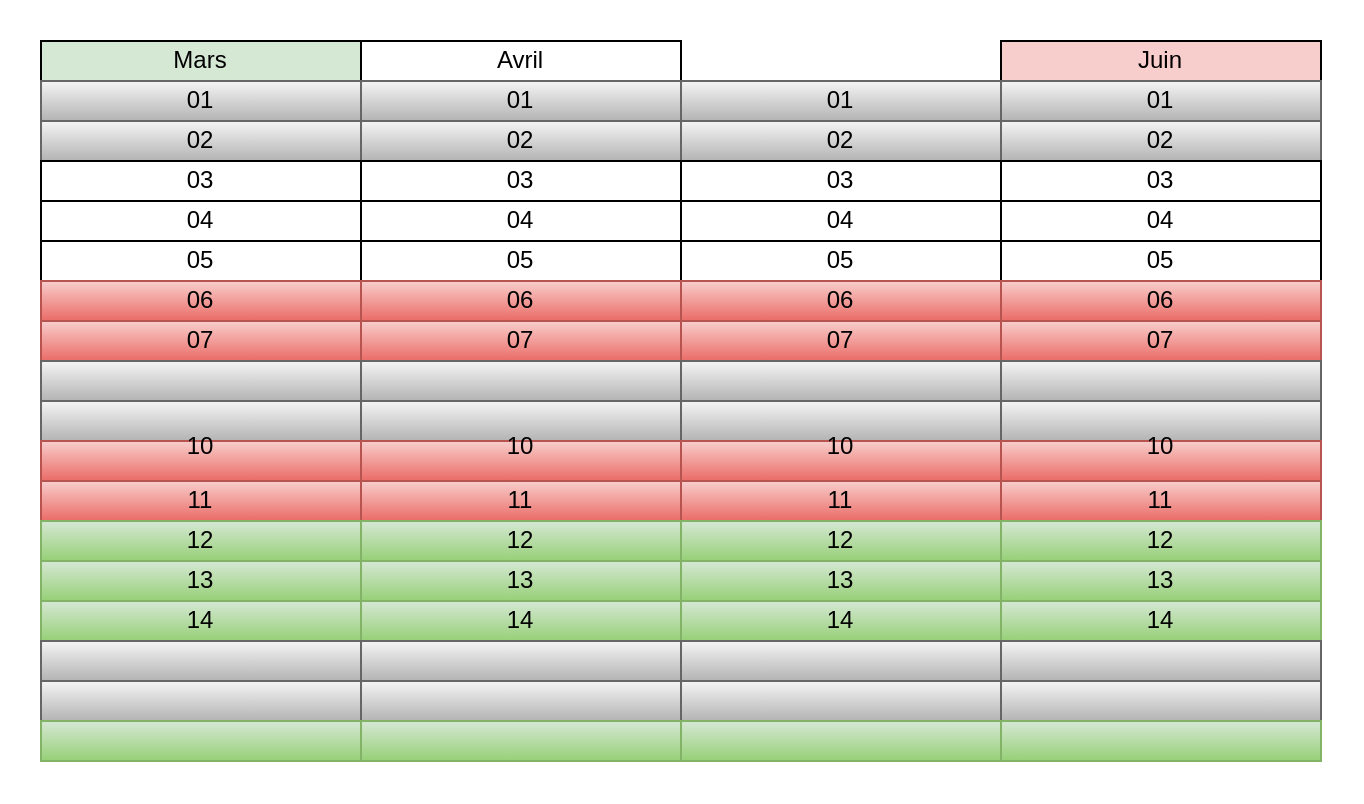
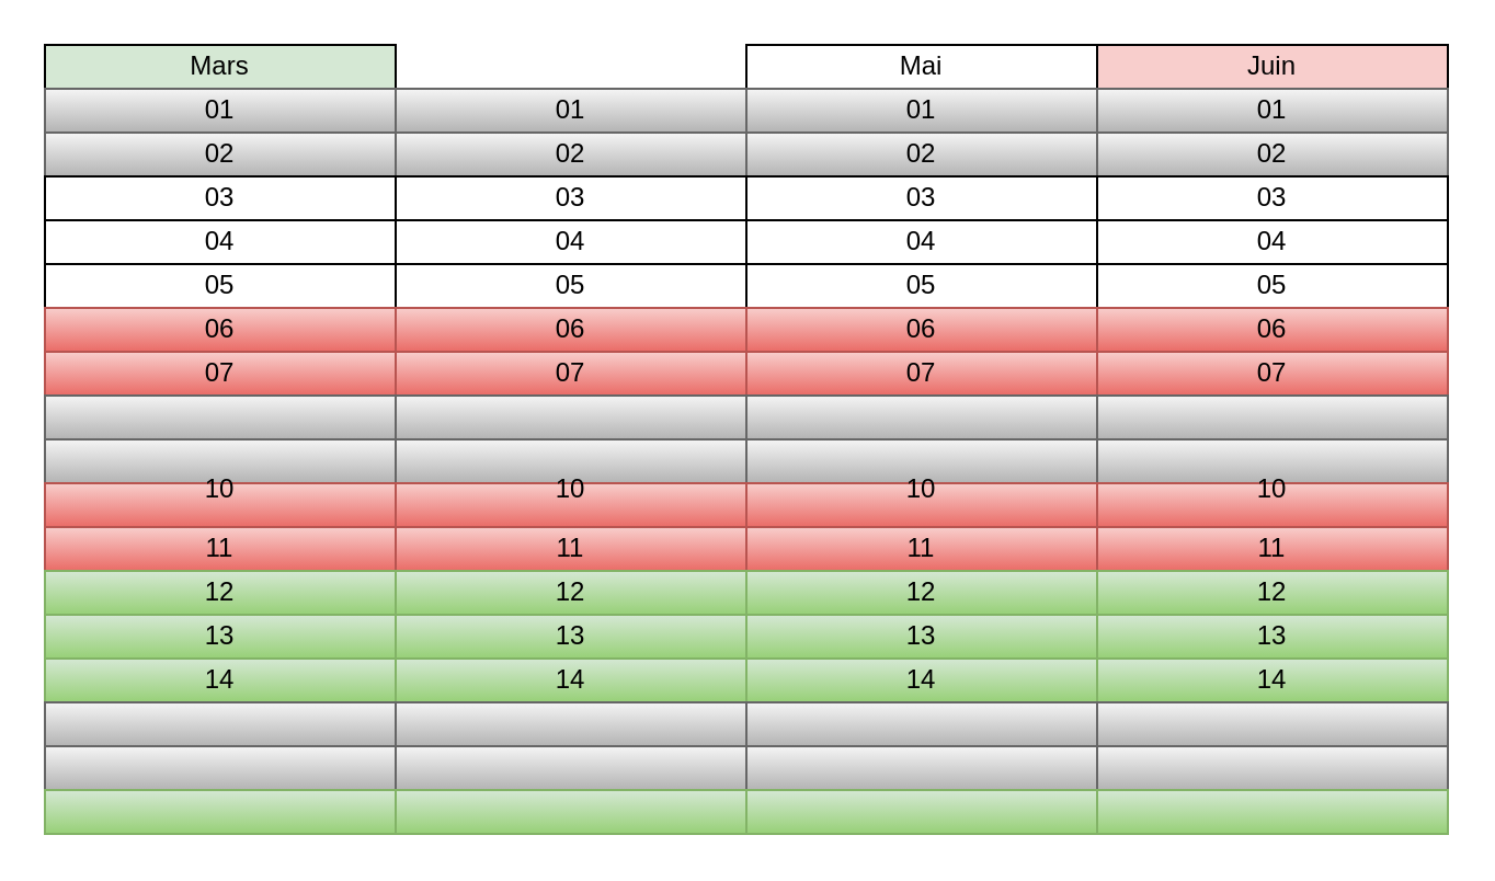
  <mxCell id="0" />
  <mxCell id="1" parent="0" />
  <mxCell id="2" value="Mars" style="rounded=0;whiteSpace=wrap;html=1;fillColor=#d5e8d4;" vertex="1" parent="1"><mxGeometry x="20" y="20" width="160" height="20" as="geometry" /></mxCell>
  <mxCell id="3" value="01" style="rounded=0;whiteSpace=wrap;html=1;fillColor=#f5f5f5;gradientColor=#b3b3b3;strokeColor=#666666;" vertex="1" parent="1"><mxGeometry x="20" y="40" width="160" height="20" as="geometry" /></mxCell>
  <mxCell id="4" value="02" style="rounded=0;whiteSpace=wrap;html=1;fillColor=#f5f5f5;gradientColor=#b3b3b3;strokeColor=#666666;" vertex="1" parent="1"><mxGeometry x="20" y="60" width="160" height="20" as="geometry" /></mxCell>
  <mxCell id="5" value="03" style="rounded=0;whiteSpace=wrap;html=1;" vertex="1" parent="1"><mxGeometry x="20" y="80" width="160" height="20" as="geometry" /></mxCell>
  <mxCell id="6" value="04" style="rounded=0;whiteSpace=wrap;html=1;" vertex="1" parent="1"><mxGeometry x="20" y="100" width="160" height="20" as="geometry" /></mxCell>
  <mxCell id="7" value="05" style="rounded=0;whiteSpace=wrap;html=1;" vertex="1" parent="1"><mxGeometry x="20" y="120" width="160" height="20" as="geometry" /></mxCell>
  <mxCell id="8" value="06" style="rounded=0;whiteSpace=wrap;html=1;fillColor=#f8cecc;gradientColor=#ea6b66;strokeColor=#b85450;" vertex="1" parent="1"><mxGeometry x="20" y="140" width="160" height="20" as="geometry" /></mxCell>
  <mxCell id="9" value="07" style="rounded=0;whiteSpace=wrap;html=1;fillColor=#f8cecc;gradientColor=#ea6b66;strokeColor=#b85450;" vertex="1" parent="1"><mxGeometry x="20" y="160" width="160" height="20" as="geometry" /></mxCell>
  <mxCell id="10" value="" style="rounded=0;whiteSpace=wrap;html=1;fillColor=#f5f5f5;gradientColor=#b3b3b3;strokeColor=#666666;" vertex="1" parent="1"><mxGeometry x="20" y="180" width="160" height="20" as="geometry" /></mxCell>
  <mxCell id="11" value="" style="rounded=0;whiteSpace=wrap;html=1;fillColor=#f5f5f5;gradientColor=#b3b3b3;strokeColor=#666666;" vertex="1" parent="1"><mxGeometry x="20" y="200" width="160" height="20" as="geometry" /></mxCell>
  <mxCell id="12" value="10&lt;div&gt;&lt;br&gt;&lt;/div&gt;" style="rounded=0;whiteSpace=wrap;html=1;fillColor=#f8cecc;gradientColor=#ea6b66;strokeColor=#b85450;" vertex="1" parent="1"><mxGeometry x="20" y="220" width="160" height="20" as="geometry" /></mxCell>
  <mxCell id="13" value="11" style="rounded=0;whiteSpace=wrap;html=1;fillColor=#f8cecc;gradientColor=#ea6b66;strokeColor=#b85450;" vertex="1" parent="1"><mxGeometry x="20" y="240" width="160" height="20" as="geometry" /></mxCell>
  <mxCell id="14" value="12" style="rounded=0;whiteSpace=wrap;html=1;fillColor=#d5e8d4;gradientColor=#97d077;strokeColor=#82b366;" vertex="1" parent="1"><mxGeometry x="20" y="260" width="160" height="20" as="geometry" /></mxCell>
  <mxCell id="15" value="13" style="rounded=0;whiteSpace=wrap;html=1;fillColor=#d5e8d4;gradientColor=#97d077;strokeColor=#82b366;" vertex="1" parent="1"><mxGeometry x="20" y="280" width="160" height="20" as="geometry" /></mxCell>
  <mxCell id="16" value="14" style="rounded=0;whiteSpace=wrap;html=1;fillColor=#d5e8d4;gradientColor=#97d077;strokeColor=#82b366;" vertex="1" parent="1"><mxGeometry x="20" y="300" width="160" height="20" as="geometry" /></mxCell>
  <mxCell id="17" value="" style="rounded=0;whiteSpace=wrap;html=1;fillColor=#f5f5f5;gradientColor=#b3b3b3;strokeColor=#666666;" vertex="1" parent="1"><mxGeometry x="20" y="320" width="160" height="20" as="geometry" /></mxCell>
  <mxCell id="18" value="" style="rounded=0;whiteSpace=wrap;html=1;fillColor=#f5f5f5;gradientColor=#b3b3b3;strokeColor=#666666;" vertex="1" parent="1"><mxGeometry x="20" y="340" width="160" height="20" as="geometry" /></mxCell>
  <mxCell id="19" value="" style="rounded=0;whiteSpace=wrap;html=1;fillColor=#d5e8d4;gradientColor=#97d077;strokeColor=#82b366;" vertex="1" parent="1"><mxGeometry x="20" y="360" width="160" height="20" as="geometry" /></mxCell>
- <mxCell id="20" value="Avril" style="rounded=0;whiteSpace=wrap;html=1;" vertex="1" parent="1"><mxGeometry x="180" y="20" width="160" height="20" as="geometry" /></mxCell>
  <mxCell id="21" value="01" style="rounded=0;whiteSpace=wrap;html=1;fillColor=#f5f5f5;gradientColor=#b3b3b3;strokeColor=#666666;" vertex="1" parent="1"><mxGeometry x="180" y="40" width="160" height="20" as="geometry" /></mxCell>
  <mxCell id="22" value="02" style="rounded=0;whiteSpace=wrap;html=1;fillColor=#f5f5f5;gradientColor=#b3b3b3;strokeColor=#666666;" vertex="1" parent="1"><mxGeometry x="180" y="60" width="160" height="20" as="geometry" /></mxCell>
  <mxCell id="23" value="03" style="rounded=0;whiteSpace=wrap;html=1;" vertex="1" parent="1"><mxGeometry x="180" y="80" width="160" height="20" as="geometry" /></mxCell>
  <mxCell id="24" value="04" style="rounded=0;whiteSpace=wrap;html=1;" vertex="1" parent="1"><mxGeometry x="180" y="100" width="160" height="20" as="geometry" /></mxCell>
  <mxCell id="25" value="05" style="rounded=0;whiteSpace=wrap;html=1;" vertex="1" parent="1"><mxGeometry x="180" y="120" width="160" height="20" as="geometry" /></mxCell>
  <mxCell id="26" value="06" style="rounded=0;whiteSpace=wrap;html=1;fillColor=#f8cecc;gradientColor=#ea6b66;strokeColor=#b85450;" vertex="1" parent="1"><mxGeometry x="180" y="140" width="160" height="20" as="geometry" /></mxCell>
  <mxCell id="27" value="07" style="rounded=0;whiteSpace=wrap;html=1;fillColor=#f8cecc;gradientColor=#ea6b66;strokeColor=#b85450;" vertex="1" parent="1"><mxGeometry x="180" y="160" width="160" height="20" as="geometry" /></mxCell>
  <mxCell id="28" value="" style="rounded=0;whiteSpace=wrap;html=1;fillColor=#f5f5f5;gradientColor=#b3b3b3;strokeColor=#666666;" vertex="1" parent="1"><mxGeometry x="180" y="180" width="160" height="20" as="geometry" /></mxCell>
  <mxCell id="29" value="" style="rounded=0;whiteSpace=wrap;html=1;fillColor=#f5f5f5;gradientColor=#b3b3b3;strokeColor=#666666;" vertex="1" parent="1"><mxGeometry x="180" y="200" width="160" height="20" as="geometry" /></mxCell>
  <mxCell id="30" value="10&lt;div&gt;&lt;br&gt;&lt;/div&gt;" style="rounded=0;whiteSpace=wrap;html=1;fillColor=#f8cecc;gradientColor=#ea6b66;strokeColor=#b85450;" vertex="1" parent="1"><mxGeometry x="180" y="220" width="160" height="20" as="geometry" /></mxCell>
  <mxCell id="31" value="11" style="rounded=0;whiteSpace=wrap;html=1;fillColor=#f8cecc;gradientColor=#ea6b66;strokeColor=#b85450;" vertex="1" parent="1"><mxGeometry x="180" y="240" width="160" height="20" as="geometry" /></mxCell>
  <mxCell id="32" value="12" style="rounded=0;whiteSpace=wrap;html=1;fillColor=#d5e8d4;gradientColor=#97d077;strokeColor=#82b366;" vertex="1" parent="1"><mxGeometry x="180" y="260" width="160" height="20" as="geometry" /></mxCell>
  <mxCell id="33" value="13" style="rounded=0;whiteSpace=wrap;html=1;fillColor=#d5e8d4;gradientColor=#97d077;strokeColor=#82b366;" vertex="1" parent="1"><mxGeometry x="180" y="280" width="160" height="20" as="geometry" /></mxCell>
  <mxCell id="34" value="14" style="rounded=0;whiteSpace=wrap;html=1;fillColor=#d5e8d4;gradientColor=#97d077;strokeColor=#82b366;" vertex="1" parent="1"><mxGeometry x="180" y="300" width="160" height="20" as="geometry" /></mxCell>
  <mxCell id="35" value="" style="rounded=0;whiteSpace=wrap;html=1;fillColor=#f5f5f5;gradientColor=#b3b3b3;strokeColor=#666666;" vertex="1" parent="1"><mxGeometry x="180" y="320" width="160" height="20" as="geometry" /></mxCell>
  <mxCell id="36" value="" style="rounded=0;whiteSpace=wrap;html=1;fillColor=#f5f5f5;gradientColor=#b3b3b3;strokeColor=#666666;" vertex="1" parent="1"><mxGeometry x="180" y="340" width="160" height="20" as="geometry" /></mxCell>
  <mxCell id="37" value="" style="rounded=0;whiteSpace=wrap;html=1;fillColor=#d5e8d4;gradientColor=#97d077;strokeColor=#82b366;" vertex="1" parent="1"><mxGeometry x="180" y="360" width="160" height="20" as="geometry" /></mxCell>
+ <mxCell id="38" value="Mai" style="rounded=0;whiteSpace=wrap;html=1;" vertex="1" parent="1"><mxGeometry x="340" y="20" width="160" height="20" as="geometry" /></mxCell>
  <mxCell id="39" value="01" style="rounded=0;whiteSpace=wrap;html=1;fillColor=#f5f5f5;gradientColor=#b3b3b3;strokeColor=#666666;" vertex="1" parent="1"><mxGeometry x="340" y="40" width="160" height="20" as="geometry" /></mxCell>
  <mxCell id="40" value="02" style="rounded=0;whiteSpace=wrap;html=1;fillColor=#f5f5f5;gradientColor=#b3b3b3;strokeColor=#666666;" vertex="1" parent="1"><mxGeometry x="340" y="60" width="160" height="20" as="geometry" /></mxCell>
  <mxCell id="41" value="03" style="rounded=0;whiteSpace=wrap;html=1;" vertex="1" parent="1"><mxGeometry x="340" y="80" width="160" height="20" as="geometry" /></mxCell>
  <mxCell id="42" value="04" style="rounded=0;whiteSpace=wrap;html=1;" vertex="1" parent="1"><mxGeometry x="340" y="100" width="160" height="20" as="geometry" /></mxCell>
  <mxCell id="43" value="05" style="rounded=0;whiteSpace=wrap;html=1;" vertex="1" parent="1"><mxGeometry x="340" y="120" width="160" height="20" as="geometry" /></mxCell>
  <mxCell id="44" value="06" style="rounded=0;whiteSpace=wrap;html=1;fillColor=#f8cecc;gradientColor=#ea6b66;strokeColor=#b85450;" vertex="1" parent="1"><mxGeometry x="340" y="140" width="160" height="20" as="geometry" /></mxCell>
  <mxCell id="45" value="07" style="rounded=0;whiteSpace=wrap;html=1;fillColor=#f8cecc;gradientColor=#ea6b66;strokeColor=#b85450;" vertex="1" parent="1"><mxGeometry x="340" y="160" width="160" height="20" as="geometry" /></mxCell>
  <mxCell id="46" value="" style="rounded=0;whiteSpace=wrap;html=1;fillColor=#f5f5f5;gradientColor=#b3b3b3;strokeColor=#666666;" vertex="1" parent="1"><mxGeometry x="340" y="180" width="160" height="20" as="geometry" /></mxCell>
  <mxCell id="47" value="" style="rounded=0;whiteSpace=wrap;html=1;fillColor=#f5f5f5;gradientColor=#b3b3b3;strokeColor=#666666;" vertex="1" parent="1"><mxGeometry x="340" y="200" width="160" height="20" as="geometry" /></mxCell>
  <mxCell id="48" value="10&lt;div&gt;&lt;br&gt;&lt;/div&gt;" style="rounded=0;whiteSpace=wrap;html=1;fillColor=#f8cecc;gradientColor=#ea6b66;strokeColor=#b85450;" vertex="1" parent="1"><mxGeometry x="340" y="220" width="160" height="20" as="geometry" /></mxCell>
  <mxCell id="49" value="11" style="rounded=0;whiteSpace=wrap;html=1;fillColor=#f8cecc;gradientColor=#ea6b66;strokeColor=#b85450;" vertex="1" parent="1"><mxGeometry x="340" y="240" width="160" height="20" as="geometry" /></mxCell>
  <mxCell id="50" value="12" style="rounded=0;whiteSpace=wrap;html=1;fillColor=#d5e8d4;gradientColor=#97d077;strokeColor=#82b366;" vertex="1" parent="1"><mxGeometry x="340" y="260" width="160" height="20" as="geometry" /></mxCell>
  <mxCell id="51" value="13" style="rounded=0;whiteSpace=wrap;html=1;fillColor=#d5e8d4;gradientColor=#97d077;strokeColor=#82b366;" vertex="1" parent="1"><mxGeometry x="340" y="280" width="160" height="20" as="geometry" /></mxCell>
  <mxCell id="52" value="14" style="rounded=0;whiteSpace=wrap;html=1;fillColor=#d5e8d4;gradientColor=#97d077;strokeColor=#82b366;" vertex="1" parent="1"><mxGeometry x="340" y="300" width="160" height="20" as="geometry" /></mxCell>
  <mxCell id="53" value="" style="rounded=0;whiteSpace=wrap;html=1;fillColor=#f5f5f5;gradientColor=#b3b3b3;strokeColor=#666666;" vertex="1" parent="1"><mxGeometry x="340" y="320" width="160" height="20" as="geometry" /></mxCell>
  <mxCell id="54" value="" style="rounded=0;whiteSpace=wrap;html=1;fillColor=#f5f5f5;gradientColor=#b3b3b3;strokeColor=#666666;" vertex="1" parent="1"><mxGeometry x="340" y="340" width="160" height="20" as="geometry" /></mxCell>
  <mxCell id="55" value="" style="rounded=0;whiteSpace=wrap;html=1;fillColor=#d5e8d4;gradientColor=#97d077;strokeColor=#82b366;" vertex="1" parent="1"><mxGeometry x="340" y="360" width="160" height="20" as="geometry" /></mxCell>
  <mxCell id="56" value="Juin" style="rounded=0;whiteSpace=wrap;html=1;fillColor=#f8cecc;" vertex="1" parent="1"><mxGeometry x="500" y="20" width="160" height="20" as="geometry" /></mxCell>
  <mxCell id="57" value="01" style="rounded=0;whiteSpace=wrap;html=1;fillColor=#f5f5f5;gradientColor=#b3b3b3;strokeColor=#666666;" vertex="1" parent="1"><mxGeometry x="500" y="40" width="160" height="20" as="geometry" /></mxCell>
  <mxCell id="58" value="02" style="rounded=0;whiteSpace=wrap;html=1;fillColor=#f5f5f5;gradientColor=#b3b3b3;strokeColor=#666666;" vertex="1" parent="1"><mxGeometry x="500" y="60" width="160" height="20" as="geometry" /></mxCell>
  <mxCell id="59" value="03" style="rounded=0;whiteSpace=wrap;html=1;" vertex="1" parent="1"><mxGeometry x="500" y="80" width="160" height="20" as="geometry" /></mxCell>
  <mxCell id="60" value="04" style="rounded=0;whiteSpace=wrap;html=1;" vertex="1" parent="1"><mxGeometry x="500" y="100" width="160" height="20" as="geometry" /></mxCell>
  <mxCell id="61" value="05" style="rounded=0;whiteSpace=wrap;html=1;" vertex="1" parent="1"><mxGeometry x="500" y="120" width="160" height="20" as="geometry" /></mxCell>
  <mxCell id="62" value="06" style="rounded=0;whiteSpace=wrap;html=1;fillColor=#f8cecc;gradientColor=#ea6b66;strokeColor=#b85450;" vertex="1" parent="1"><mxGeometry x="500" y="140" width="160" height="20" as="geometry" /></mxCell>
  <mxCell id="63" value="07" style="rounded=0;whiteSpace=wrap;html=1;fillColor=#f8cecc;gradientColor=#ea6b66;strokeColor=#b85450;" vertex="1" parent="1"><mxGeometry x="500" y="160" width="160" height="20" as="geometry" /></mxCell>
  <mxCell id="64" value="" style="rounded=0;whiteSpace=wrap;html=1;fillColor=#f5f5f5;gradientColor=#b3b3b3;strokeColor=#666666;" vertex="1" parent="1"><mxGeometry x="500" y="180" width="160" height="20" as="geometry" /></mxCell>
  <mxCell id="65" value="" style="rounded=0;whiteSpace=wrap;html=1;fillColor=#f5f5f5;gradientColor=#b3b3b3;strokeColor=#666666;" vertex="1" parent="1"><mxGeometry x="500" y="200" width="160" height="20" as="geometry" /></mxCell>
  <mxCell id="66" value="10&lt;div&gt;&lt;br&gt;&lt;/div&gt;" style="rounded=0;whiteSpace=wrap;html=1;fillColor=#f8cecc;gradientColor=#ea6b66;strokeColor=#b85450;" vertex="1" parent="1"><mxGeometry x="500" y="220" width="160" height="20" as="geometry" /></mxCell>
  <mxCell id="67" value="11" style="rounded=0;whiteSpace=wrap;html=1;fillColor=#f8cecc;gradientColor=#ea6b66;strokeColor=#b85450;" vertex="1" parent="1"><mxGeometry x="500" y="240" width="160" height="20" as="geometry" /></mxCell>
  <mxCell id="68" value="12" style="rounded=0;whiteSpace=wrap;html=1;fillColor=#d5e8d4;gradientColor=#97d077;strokeColor=#82b366;" vertex="1" parent="1"><mxGeometry x="500" y="260" width="160" height="20" as="geometry" /></mxCell>
  <mxCell id="69" value="13" style="rounded=0;whiteSpace=wrap;html=1;fillColor=#d5e8d4;gradientColor=#97d077;strokeColor=#82b366;" vertex="1" parent="1"><mxGeometry x="500" y="280" width="160" height="20" as="geometry" /></mxCell>
  <mxCell id="70" value="14" style="rounded=0;whiteSpace=wrap;html=1;fillColor=#d5e8d4;gradientColor=#97d077;strokeColor=#82b366;" vertex="1" parent="1"><mxGeometry x="500" y="300" width="160" height="20" as="geometry" /></mxCell>
  <mxCell id="71" value="" style="rounded=0;whiteSpace=wrap;html=1;fillColor=#f5f5f5;gradientColor=#b3b3b3;strokeColor=#666666;" vertex="1" parent="1"><mxGeometry x="500" y="320" width="160" height="20" as="geometry" /></mxCell>
  <mxCell id="72" value="" style="rounded=0;whiteSpace=wrap;html=1;fillColor=#f5f5f5;gradientColor=#b3b3b3;strokeColor=#666666;" vertex="1" parent="1"><mxGeometry x="500" y="340" width="160" height="20" as="geometry" /></mxCell>
  <mxCell id="73" value="" style="rounded=0;whiteSpace=wrap;html=1;fillColor=#d5e8d4;gradientColor=#97d077;strokeColor=#82b366;" vertex="1" parent="1"><mxGeometry x="500" y="360" width="160" height="20" as="geometry" /></mxCell>
